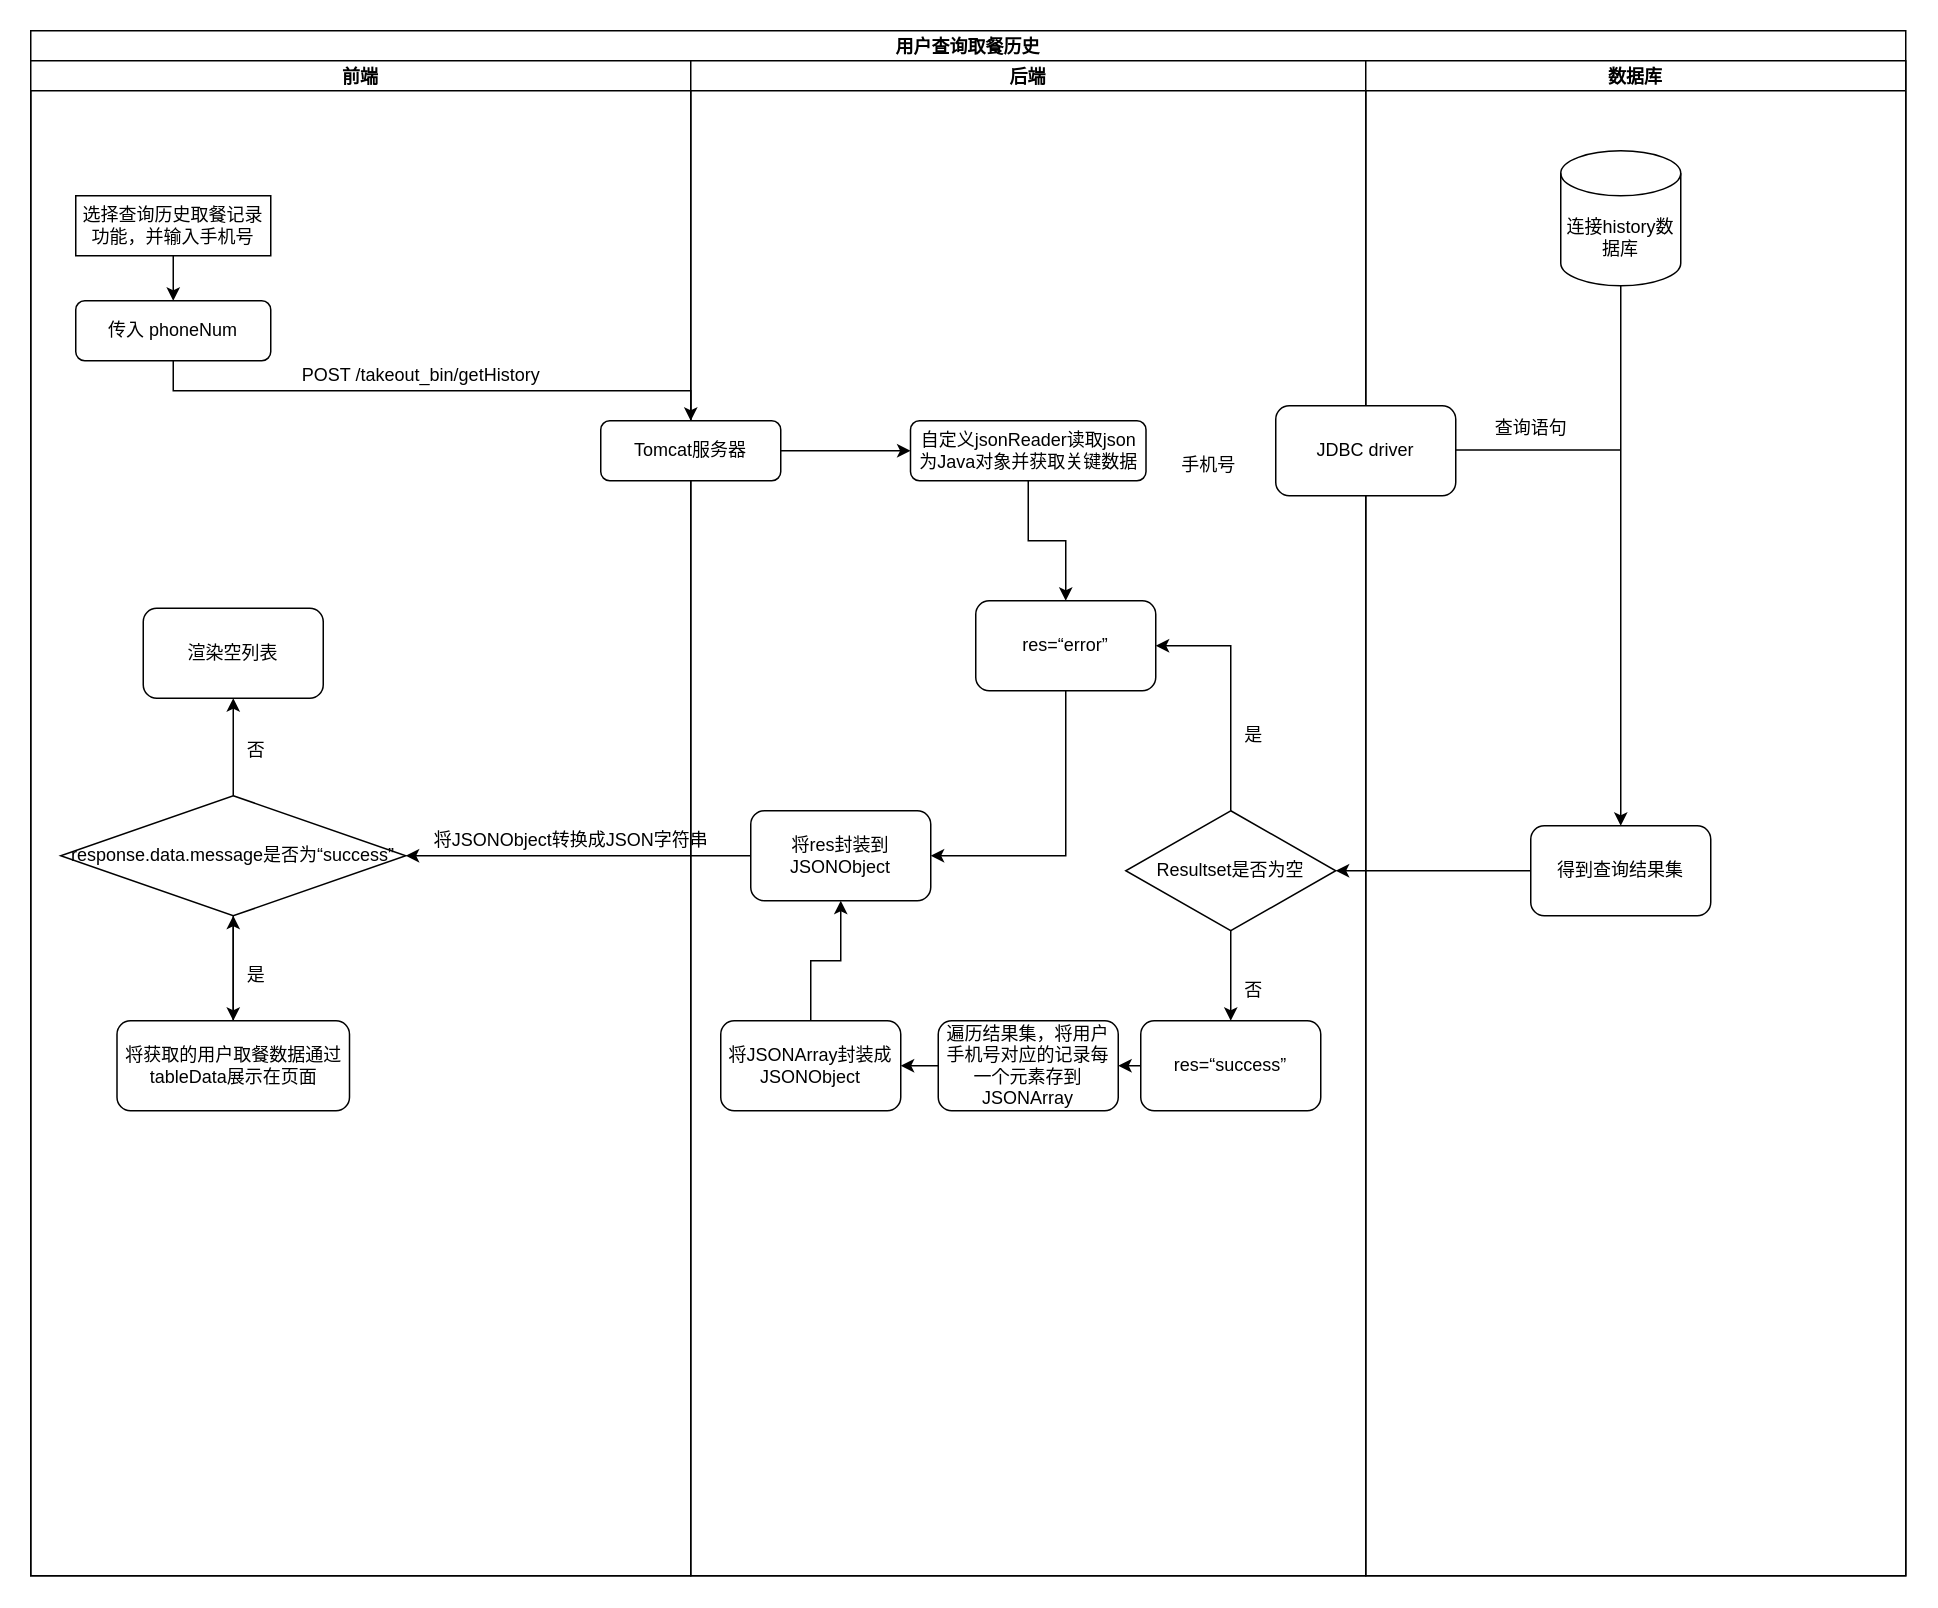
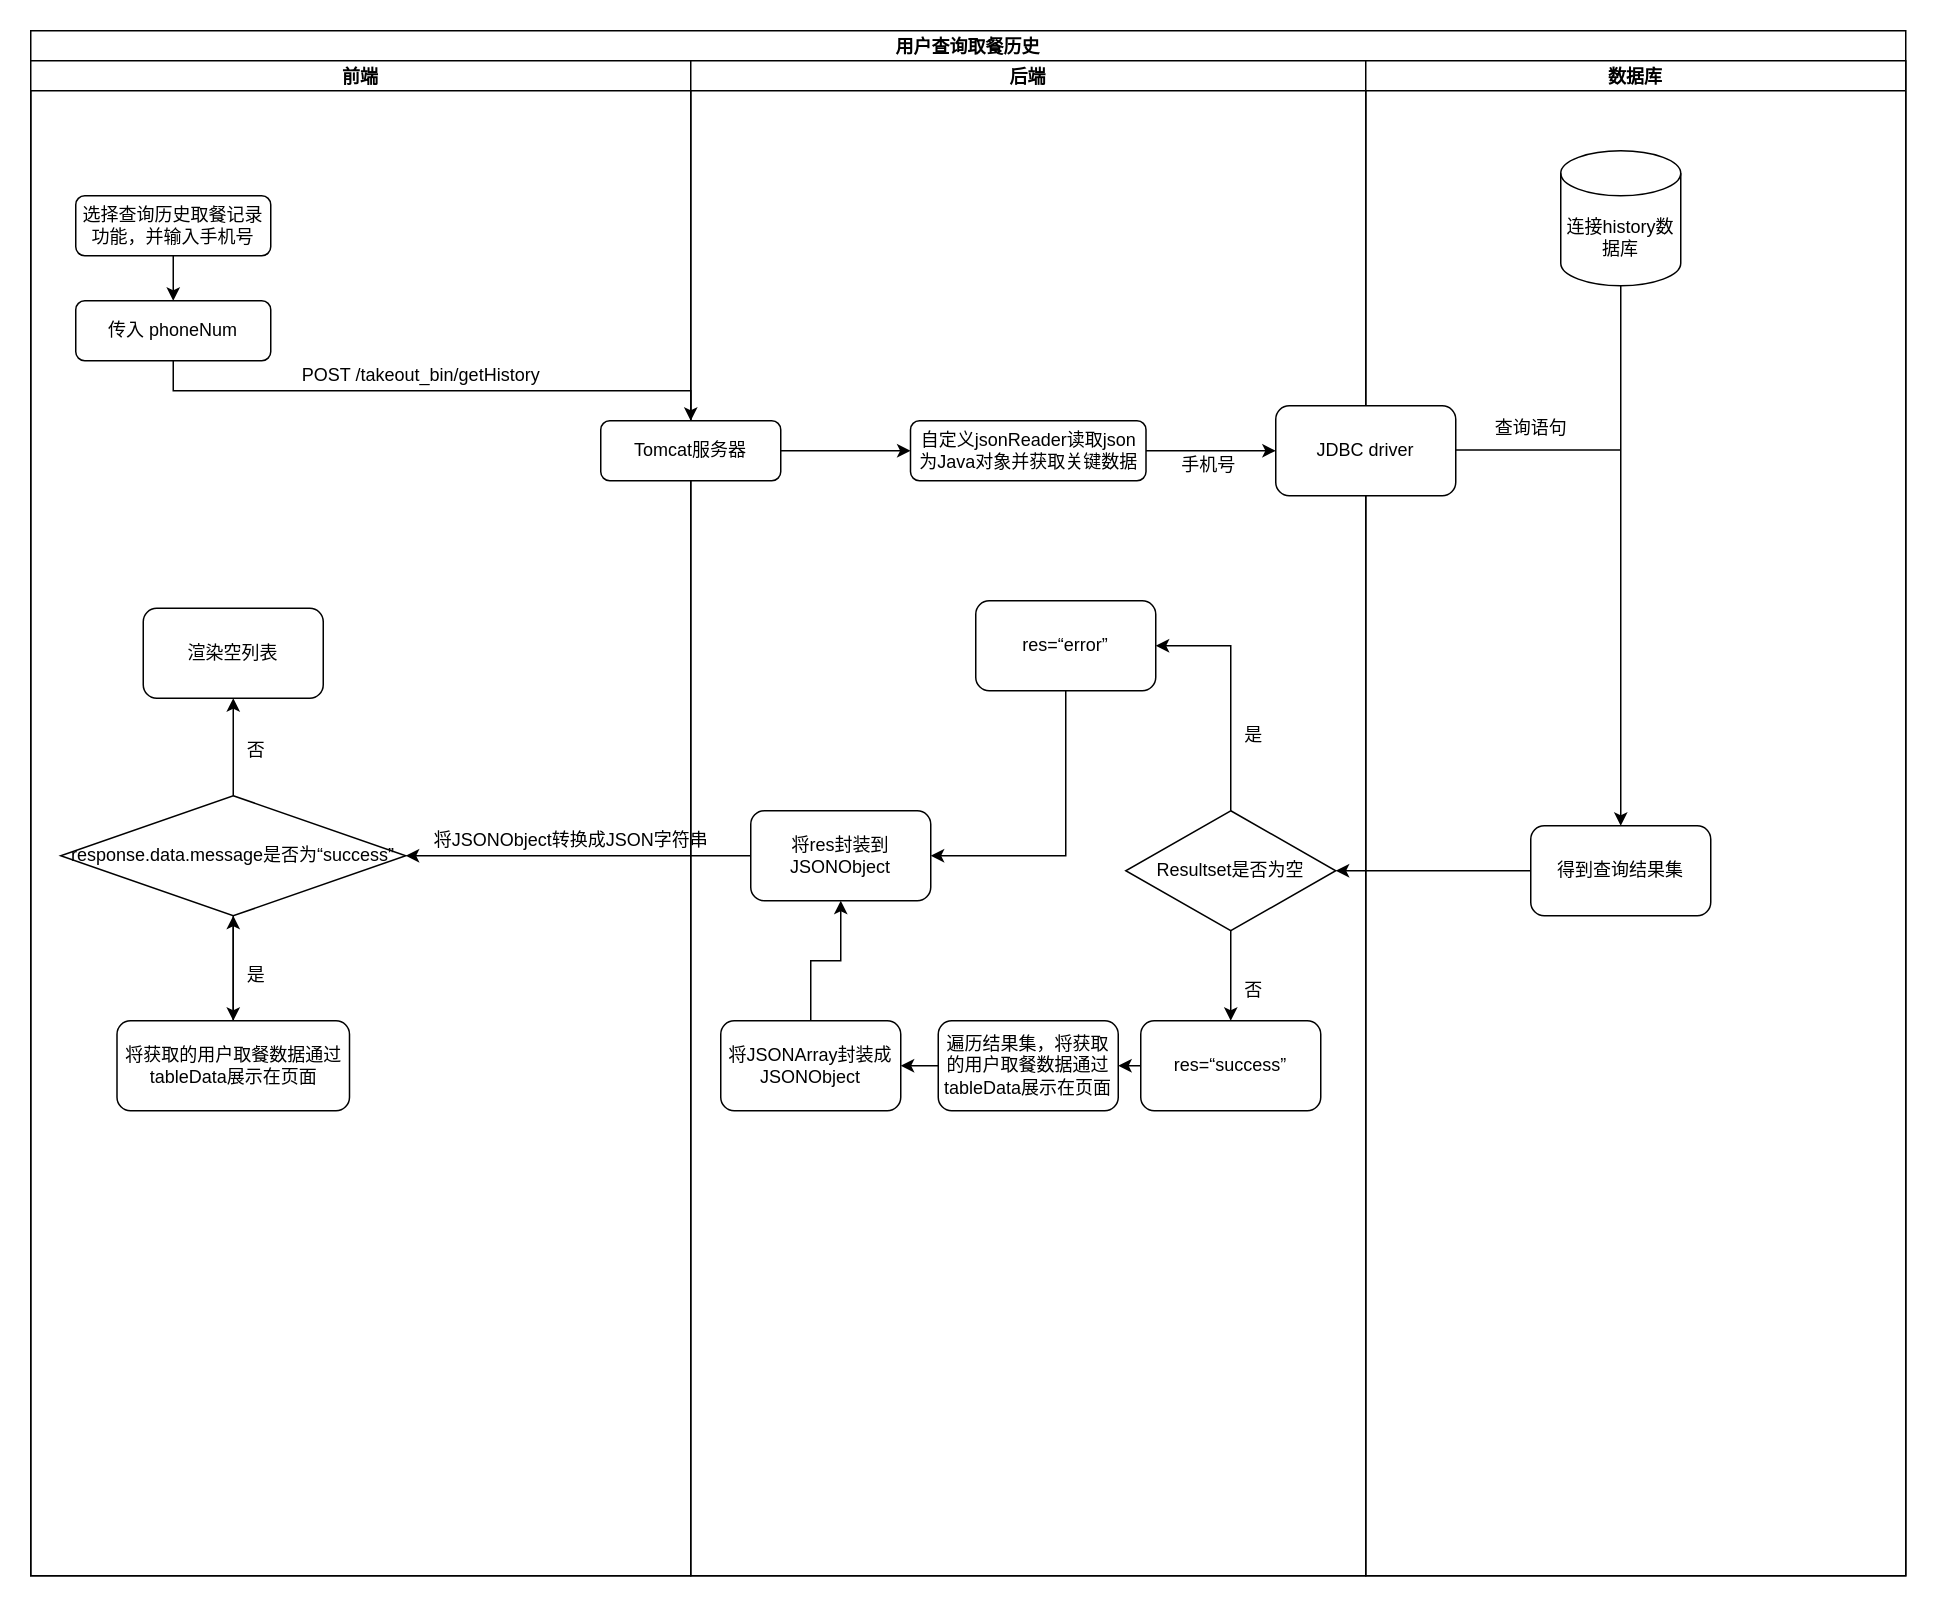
  <mxCell id="0" />
  <mxCell id="1" parent="0" />
  <mxCell id="2" value="用户查询取餐历史" style="swimlane;childLayout=stackLayout;resizeParent=1;resizeParentMax=0;startSize=20;" parent="1" vertex="1"><mxGeometry x="20" y="20" width="1250" height="1030" as="geometry" /></mxCell>
  <mxCell id="3" value="前端" style="swimlane;startSize=20;" parent="2" vertex="1"><mxGeometry y="20" width="440" height="1010" as="geometry" /></mxCell>
  <mxCell id="4" value="传入 phoneNum" style="rounded=1;whiteSpace=wrap;html=1;" parent="3" vertex="1"><mxGeometry x="30" y="160" width="130" height="40" as="geometry" /></mxCell>
  <mxCell id="5" style="edgeStyle=orthogonalEdgeStyle;rounded=0;orthogonalLoop=1;jettySize=auto;html=1;exitX=0.5;exitY=1;exitDx=0;exitDy=0;entryX=0.5;entryY=0;entryDx=0;entryDy=0;" parent="3" source="6" target="4" edge="1"><mxGeometry relative="1" as="geometry" /></mxCell>
- <mxCell id="6" value="选择查询历史取餐记录功能，并输入手机号" style="whiteSpace=wrap;html=1;rounded=0;" parent="3" vertex="1"><mxGeometry x="30" y="90" width="130" height="40" as="geometry" /></mxCell>
+ <mxCell id="6" value="选择查询历史取餐记录功能，并输入手机号" style="rounded=1;whiteSpace=wrap;html=1;" parent="3" vertex="1"><mxGeometry x="30" y="90" width="130" height="40" as="geometry" /></mxCell>
  <mxCell id="7" value="" style="edgeStyle=orthogonalEdgeStyle;rounded=0;orthogonalLoop=1;jettySize=auto;html=1;" parent="3" source="8" target="13" edge="1"><mxGeometry relative="1" as="geometry" /></mxCell>
  <mxCell id="8" value="将获取的用户取餐数据通过tableData展示在页面" style="rounded=1;whiteSpace=wrap;html=1;" parent="3" vertex="1"><mxGeometry x="57.5" y="640" width="155" height="60" as="geometry" /></mxCell>
  <mxCell id="9" value="渲染空列表" style="rounded=1;whiteSpace=wrap;html=1;" parent="3" vertex="1"><mxGeometry x="75" y="365" width="120" height="60" as="geometry" /></mxCell>
  <mxCell id="10" value="将JSONObject转换成JSON字符串" style="text;html=1;align=center;verticalAlign=middle;resizable=0;points=[];autosize=1;strokeColor=none;fillColor=none;" parent="3" vertex="1"><mxGeometry x="260" y="510" width="200" height="20" as="geometry" /></mxCell>
  <mxCell id="11" style="edgeStyle=orthogonalEdgeStyle;rounded=0;orthogonalLoop=1;jettySize=auto;html=1;exitX=0.5;exitY=0;exitDx=0;exitDy=0;entryX=0.5;entryY=1;entryDx=0;entryDy=0;" parent="3" source="13" target="9" edge="1"><mxGeometry relative="1" as="geometry" /></mxCell>
  <mxCell id="12" style="edgeStyle=orthogonalEdgeStyle;rounded=0;orthogonalLoop=1;jettySize=auto;html=1;exitX=0.5;exitY=1;exitDx=0;exitDy=0;entryX=0.5;entryY=0;entryDx=0;entryDy=0;" parent="3" source="13" target="8" edge="1"><mxGeometry relative="1" as="geometry" /></mxCell>
  <mxCell id="13" value="response.data.message是否为“success”" style="rhombus;whiteSpace=wrap;html=1;" parent="3" vertex="1"><mxGeometry x="20" y="490" width="230" height="80" as="geometry" /></mxCell>
  <mxCell id="14" value="后端" style="swimlane;startSize=20;" parent="2" vertex="1"><mxGeometry x="440" y="20" width="450" height="1010" as="geometry" /></mxCell>
  <mxCell id="15" value="自定义jsonReader读取json为Java对象并获取关键数据" style="rounded=1;whiteSpace=wrap;html=1;" parent="14" vertex="1"><mxGeometry x="146.5" y="240" width="157" height="40" as="geometry" /></mxCell>
  <mxCell id="16" style="edgeStyle=orthogonalEdgeStyle;rounded=0;orthogonalLoop=1;jettySize=auto;html=1;exitX=1;exitY=0.5;exitDx=0;exitDy=0;entryX=0;entryY=0.5;entryDx=0;entryDy=0;" parent="14" source="17" target="15" edge="1"><mxGeometry relative="1" as="geometry" /></mxCell>
  <mxCell id="17" value="Tomcat服务器" style="rounded=1;whiteSpace=wrap;html=1;" parent="14" vertex="1"><mxGeometry x="-60" y="240" width="120" height="40" as="geometry" /></mxCell>
  <mxCell id="18" value="手机号" style="text;html=1;align=center;verticalAlign=middle;resizable=0;points=[];autosize=1;strokeColor=none;fillColor=none;" parent="14" vertex="1"><mxGeometry x="320" y="260" width="50" height="20" as="geometry" /></mxCell>
  <mxCell id="19" style="edgeStyle=orthogonalEdgeStyle;rounded=0;orthogonalLoop=1;jettySize=auto;html=1;exitX=0.5;exitY=0;exitDx=0;exitDy=0;entryX=0.5;entryY=1;entryDx=0;entryDy=0;" parent="14" source="20" target="32" edge="1"><mxGeometry relative="1" as="geometry" /></mxCell>
  <mxCell id="20" value="将JSONArray封装成JSONObject" style="rounded=1;whiteSpace=wrap;html=1;" parent="14" vertex="1"><mxGeometry x="20" y="640" width="120" height="60" as="geometry" /></mxCell>
  <mxCell id="21" style="edgeStyle=orthogonalEdgeStyle;rounded=0;orthogonalLoop=1;jettySize=auto;html=1;exitX=0.5;exitY=1;exitDx=0;exitDy=0;" parent="14" source="23" target="31" edge="1"><mxGeometry relative="1" as="geometry" /></mxCell>
  <mxCell id="22" style="edgeStyle=orthogonalEdgeStyle;rounded=0;orthogonalLoop=1;jettySize=auto;html=1;exitX=0.5;exitY=0;exitDx=0;exitDy=0;entryX=1;entryY=0.5;entryDx=0;entryDy=0;" parent="14" source="23" target="29" edge="1"><mxGeometry relative="1" as="geometry" /></mxCell>
  <mxCell id="23" value="Resultset是否为空" style="rhombus;whiteSpace=wrap;html=1;" parent="14" vertex="1"><mxGeometry x="290" y="500" width="140" height="80" as="geometry" /></mxCell>
  <mxCell id="24" style="edgeStyle=orthogonalEdgeStyle;rounded=0;orthogonalLoop=1;jettySize=auto;html=1;exitX=0;exitY=0.5;exitDx=0;exitDy=0;entryX=1;entryY=0.5;entryDx=0;entryDy=0;" parent="14" source="25" target="20" edge="1"><mxGeometry relative="1" as="geometry" /></mxCell>
- <mxCell id="25" value="遍历结果集，将用户手机号对应的记录每一个元素存到JSONArray" style="rounded=1;whiteSpace=wrap;html=1;" parent="14" vertex="1"><mxGeometry x="165" y="640" width="120" height="60" as="geometry" /></mxCell>
+ <mxCell id="25" value="遍历结果集，将获取的用户取餐数据通过tableData展示在页面" style="rounded=1;whiteSpace=wrap;html=1;" parent="14" vertex="1"><mxGeometry x="165" y="640" width="120" height="60" as="geometry" /></mxCell>
  <mxCell id="26" value="否" style="text;html=1;align=center;verticalAlign=middle;resizable=0;points=[];autosize=1;strokeColor=none;fillColor=none;" parent="14" vertex="1"><mxGeometry x="360" y="610" width="30" height="20" as="geometry" /></mxCell>
  <mxCell id="27" value="是" style="text;html=1;align=center;verticalAlign=middle;resizable=0;points=[];autosize=1;strokeColor=none;fillColor=none;" parent="14" vertex="1"><mxGeometry x="360" y="440" width="30" height="20" as="geometry" /></mxCell>
  <mxCell id="28" style="edgeStyle=orthogonalEdgeStyle;rounded=0;orthogonalLoop=1;jettySize=auto;html=1;exitX=0.5;exitY=1;exitDx=0;exitDy=0;entryX=1;entryY=0.5;entryDx=0;entryDy=0;" parent="14" source="29" target="32" edge="1"><mxGeometry relative="1" as="geometry" /></mxCell>
  <mxCell id="29" value="res=“error”" style="rounded=1;whiteSpace=wrap;html=1;" parent="14" vertex="1"><mxGeometry x="190" y="360" width="120" height="60" as="geometry" /></mxCell>
  <mxCell id="30" style="edgeStyle=orthogonalEdgeStyle;rounded=0;orthogonalLoop=1;jettySize=auto;html=1;exitX=0;exitY=0.5;exitDx=0;exitDy=0;entryX=1;entryY=0.5;entryDx=0;entryDy=0;" parent="14" source="31" target="25" edge="1"><mxGeometry relative="1" as="geometry" /></mxCell>
  <mxCell id="31" value="res=“success”" style="rounded=1;whiteSpace=wrap;html=1;" parent="14" vertex="1"><mxGeometry x="300" y="640" width="120" height="60" as="geometry" /></mxCell>
  <mxCell id="32" value="将res封装到JSONObject" style="rounded=1;whiteSpace=wrap;html=1;" parent="14" vertex="1"><mxGeometry x="40" y="500" width="120" height="60" as="geometry" /></mxCell>
  <mxCell id="33" value="数据库" style="swimlane;startSize=20;" parent="2" vertex="1"><mxGeometry x="890" y="20" width="360" height="1010" as="geometry" /></mxCell>
  <mxCell id="34" style="edgeStyle=orthogonalEdgeStyle;rounded=0;orthogonalLoop=1;jettySize=auto;html=1;exitX=0.5;exitY=1;exitDx=0;exitDy=0;" parent="33" target="35" edge="1"><mxGeometry relative="1" as="geometry"><Array as="points"><mxPoint x="170" y="370" /><mxPoint x="170" y="370" /></Array><mxPoint x="170" y="150" as="sourcePoint" /></mxGeometry></mxCell>
  <mxCell id="35" value="得到查询结果集" style="rounded=1;whiteSpace=wrap;html=1;" parent="33" vertex="1"><mxGeometry x="110" y="510" width="120" height="60" as="geometry" /></mxCell>
  <mxCell id="36" value="" style="endArrow=none;html=1;rounded=0;" parent="33" edge="1"><mxGeometry width="50" height="50" relative="1" as="geometry"><mxPoint x="60" y="259.5" as="sourcePoint" /><mxPoint x="170" y="259.5" as="targetPoint" /><Array as="points"><mxPoint x="120" y="259.5" /></Array></mxGeometry></mxCell>
  <mxCell id="37" value="查询语句" style="text;html=1;align=center;verticalAlign=middle;resizable=0;points=[];autosize=1;strokeColor=none;fillColor=none;" parent="33" vertex="1"><mxGeometry x="80" y="235" width="60" height="20" as="geometry" /></mxCell>
  <mxCell id="38" value="JDBC driver" style="rounded=1;whiteSpace=wrap;html=1;" parent="33" vertex="1"><mxGeometry x="-60" y="230" width="120" height="60" as="geometry" /></mxCell>
  <mxCell id="39" value="&lt;span&gt;连接history数据库&lt;/span&gt;" style="shape=cylinder3;whiteSpace=wrap;html=1;boundedLbl=1;backgroundOutline=1;size=15;" parent="33" vertex="1"><mxGeometry x="130" y="60" width="80" height="90" as="geometry" /></mxCell>
- <mxCell id="40" style="edgeStyle=orthogonalEdgeStyle;rounded=0;orthogonalLoop=1;jettySize=auto;html=1;" parent="2" source="15" target="29" edge="1"><mxGeometry relative="1" as="geometry" /></mxCell>
+ <mxCell id="40" style="edgeStyle=orthogonalEdgeStyle;rounded=0;orthogonalLoop=1;jettySize=auto;html=1;" parent="2" source="15" target="38" edge="1"><mxGeometry relative="1" as="geometry" /></mxCell>
  <mxCell id="41" style="edgeStyle=orthogonalEdgeStyle;rounded=0;orthogonalLoop=1;jettySize=auto;html=1;exitX=0.5;exitY=1;exitDx=0;exitDy=0;entryX=0.5;entryY=0;entryDx=0;entryDy=0;" parent="2" source="4" target="17" edge="1"><mxGeometry relative="1" as="geometry" /></mxCell>
  <mxCell id="42" style="edgeStyle=orthogonalEdgeStyle;rounded=0;orthogonalLoop=1;jettySize=auto;html=1;exitX=0;exitY=0.5;exitDx=0;exitDy=0;entryX=1;entryY=0.5;entryDx=0;entryDy=0;" parent="2" source="35" target="23" edge="1"><mxGeometry relative="1" as="geometry" /></mxCell>
  <mxCell id="43" style="edgeStyle=orthogonalEdgeStyle;rounded=0;orthogonalLoop=1;jettySize=auto;html=1;exitX=0;exitY=0.5;exitDx=0;exitDy=0;entryX=1;entryY=0.5;entryDx=0;entryDy=0;" parent="2" source="32" target="13" edge="1"><mxGeometry relative="1" as="geometry" /></mxCell>
  <mxCell id="44" style="edgeStyle=orthogonalEdgeStyle;rounded=0;orthogonalLoop=1;jettySize=auto;html=1;exitX=0;exitY=0.5;exitDx=0;exitDy=0;" parent="1" edge="1"><mxGeometry relative="1" as="geometry"><mxPoint x="300" y="430.429" as="targetPoint" /><mxPoint x="300" y="430" as="sourcePoint" /></mxGeometry></mxCell>
  <mxCell id="45" value="否" style="text;html=1;align=center;verticalAlign=middle;resizable=0;points=[];autosize=1;strokeColor=none;fillColor=none;" parent="1" vertex="1"><mxGeometry x="155" y="490" width="30" height="20" as="geometry" /></mxCell>
  <mxCell id="46" value="是" style="text;html=1;align=center;verticalAlign=middle;resizable=0;points=[];autosize=1;strokeColor=none;fillColor=none;" parent="1" vertex="1"><mxGeometry x="155" y="640" width="30" height="20" as="geometry" /></mxCell>
  <mxCell id="47" value="POST /takeout_bin/getHistory" style="text;html=1;align=center;verticalAlign=middle;resizable=0;points=[];autosize=1;strokeColor=none;fillColor=none;" vertex="1" parent="1"><mxGeometry x="195" y="240" width="170" height="20" as="geometry" /></mxCell>
